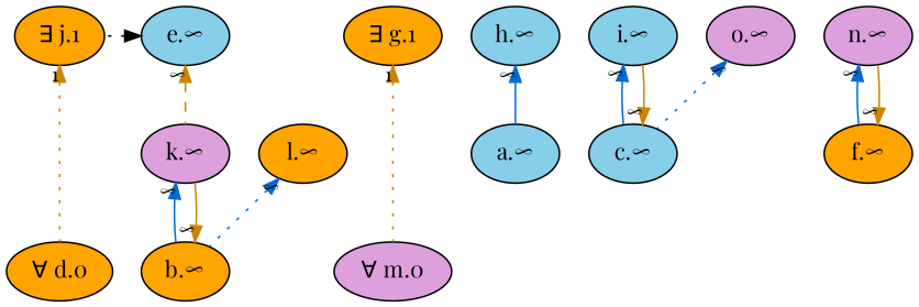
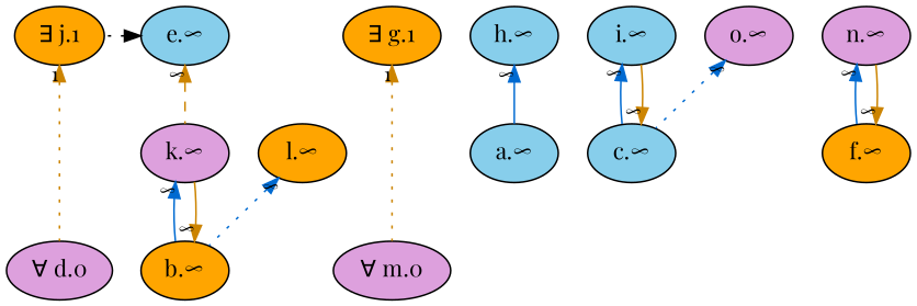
  digraph {
    fontname="Playfair Display"
    rankdir=TB
    node [fillcolor=orange fontname="Playfair Display" fontsize=14 style=filled]
    edge [color="#cc8400" dir=back fontname="Playfair Display" fontsize=12 labeldistance=1.5 style=solid taillabel="∞"]
-   n1 [label="∀ d.0"]
+   n1 [fillcolor=plum label="∀ d.0"]
    n2 [fillcolor=plum label="∀ m.0"]
    n3 [label="∃ g.1"]
    n4 [label="∃ j.1"]
    n5 [fillcolor=skyblue label="h.∞"]
    n6 [fillcolor=skyblue label="a.∞"]
    n7 [fillcolor=plum label="k.∞"]
    n8 [label="b.∞"]
    n9 [label="l.∞"]
    n10 [fillcolor=skyblue label="i.∞"]
    n11 [fillcolor=skyblue label="c.∞"]
    n12 [fillcolor=plum label="o.∞"]
    n13 [fillcolor=plum label="n.∞"]
    n14 [label="f.∞"]
    n15 [fillcolor=skyblue label="e.∞"]
    subgraph sub_1 {
      rank=max
      n1
      n2
    }
    subgraph sub_2 {
      rank=min
      n3
      n4
    }
    n3 -> n2 [style=dotted taillabel=1]
    n4 -> n1 [style=dotted taillabel=1]
    n5 -> n6 [color="#006ad1"]
    n7 -> n8 [color="#006ad1"]
    n8 -> n7
    n9 -> n8 [color="#006ad1" style=dotted]
    n10 -> n11 [color="#006ad1"]
    n11 -> n10
    n12 -> n11 [color="#006ad1" style=dotted]
    n13 -> n14 [color="#006ad1"]
    n14 -> n13
    n15 -> n4 [color=black constraint=false style=dotted taillabel=""]
    n15 -> n7 [style=dashed]
  }
